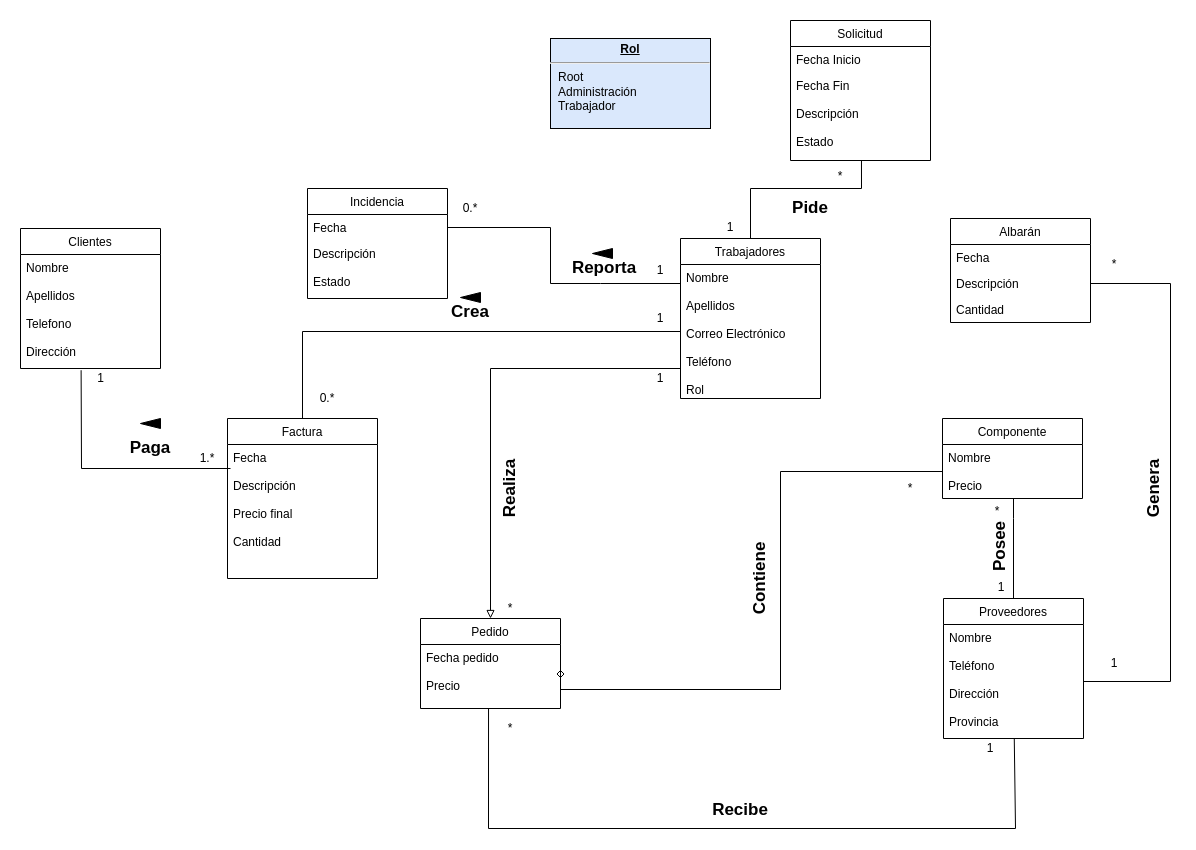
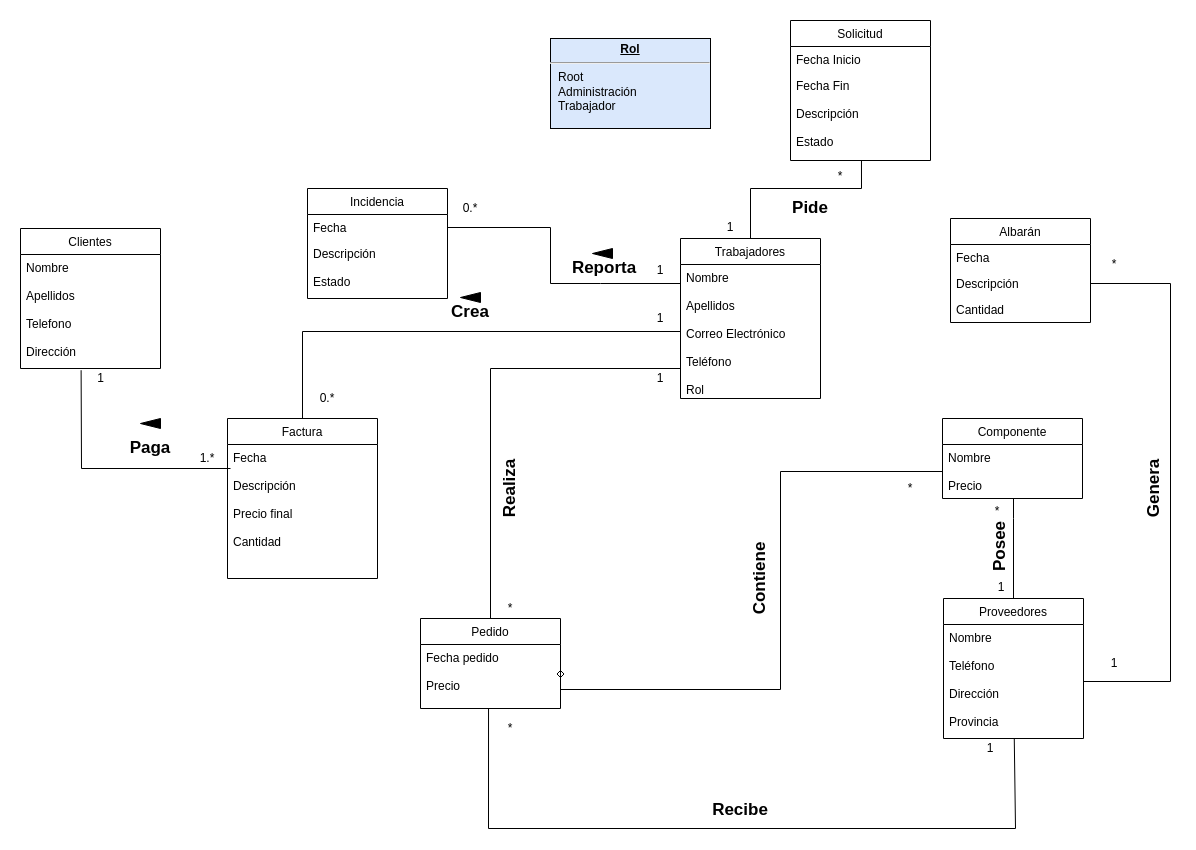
  <mxCell id="0" />
  <mxCell id="1" parent="0" />
  <mxCell id="2" value="Trabajadores" style="swimlane;fontStyle=0;childLayout=stackLayout;horizontal=1;startSize=26;fillColor=none;horizontalStack=0;resizeParent=1;resizeParentMax=0;resizeLast=0;collapsible=1;marginBottom=0;" parent="1" vertex="1"><mxGeometry x="680" y="238" width="140" height="160" as="geometry" /></mxCell>
  <mxCell id="3" value="Nombre&#10;&#10;Apellidos&#10;&#10;Correo Electrónico&#10;&#10;Teléfono&#10;&#10;Rol&#10;&#10;&#10;&#10;" style="text;strokeColor=none;fillColor=none;align=left;verticalAlign=top;spacingLeft=4;spacingRight=4;overflow=hidden;rotatable=0;points=[[0,0.5],[1,0.5]];portConstraint=eastwest;" parent="2" vertex="1"><mxGeometry y="26" width="140" height="134" as="geometry" /></mxCell>
  <mxCell id="4" value="&lt;p style=&quot;margin: 0px ; margin-top: 4px ; text-align: center ; text-decoration: underline&quot;&gt;&lt;b&gt;Rol&lt;/b&gt;&lt;/p&gt;&lt;hr&gt;&lt;p style=&quot;margin: 0px ; margin-left: 8px&quot;&gt;Root&lt;br&gt;Administración&lt;/p&gt;&lt;p style=&quot;margin: 0px ; margin-left: 8px&quot;&gt;Trabajador&lt;/p&gt;" style="verticalAlign=top;align=left;overflow=fill;fontSize=12;fontFamily=Helvetica;html=1;fillColor=#dae8fc;" parent="1" vertex="1"><mxGeometry x="550" y="38" width="160" height="90" as="geometry" /></mxCell>
  <mxCell id="5" value="Factura" style="swimlane;fontStyle=0;childLayout=stackLayout;horizontal=1;startSize=26;fillColor=none;horizontalStack=0;resizeParent=1;resizeParentMax=0;resizeLast=0;collapsible=1;marginBottom=0;" parent="1" vertex="1"><mxGeometry x="227" y="418" width="150" height="160" as="geometry" /></mxCell>
  <mxCell id="6" value="Fecha &#10;&#10;Descripción&#10;&#10;Precio final&#10;&#10;Cantidad&#10;&#10; " style="text;strokeColor=none;fillColor=none;align=left;verticalAlign=top;spacingLeft=4;spacingRight=4;overflow=hidden;rotatable=0;points=[[0,0.5],[1,0.5]];portConstraint=eastwest;" parent="5" vertex="1"><mxGeometry y="26" width="150" height="134" as="geometry" /></mxCell>
  <mxCell id="7" value="Albarán" style="swimlane;fontStyle=0;childLayout=stackLayout;horizontal=1;startSize=26;fillColor=none;horizontalStack=0;resizeParent=1;resizeParentMax=0;resizeLast=0;collapsible=1;marginBottom=0;fontColor=#000000;" parent="1" vertex="1"><mxGeometry x="950" y="218" width="140" height="104" as="geometry" /></mxCell>
  <mxCell id="8" value="Fecha" style="text;strokeColor=none;fillColor=none;align=left;verticalAlign=top;spacingLeft=4;spacingRight=4;overflow=hidden;rotatable=0;points=[[0,0.5],[1,0.5]];portConstraint=eastwest;" parent="7" vertex="1"><mxGeometry y="26" width="140" height="26" as="geometry" /></mxCell>
  <mxCell id="9" value="Descripción" style="text;strokeColor=none;fillColor=none;align=left;verticalAlign=top;spacingLeft=4;spacingRight=4;overflow=hidden;rotatable=0;points=[[0,0.5],[1,0.5]];portConstraint=eastwest;" parent="7" vertex="1"><mxGeometry y="52" width="140" height="26" as="geometry" /></mxCell>
  <mxCell id="10" value="Cantidad" style="text;strokeColor=none;fillColor=none;align=left;verticalAlign=top;spacingLeft=4;spacingRight=4;overflow=hidden;rotatable=0;points=[[0,0.5],[1,0.5]];portConstraint=eastwest;" parent="7" vertex="1"><mxGeometry y="78" width="140" height="26" as="geometry" /></mxCell>
  <mxCell id="11" value="Pedido" style="swimlane;fontStyle=0;childLayout=stackLayout;horizontal=1;startSize=26;fillColor=none;horizontalStack=0;resizeParent=1;resizeParentMax=0;resizeLast=0;collapsible=1;marginBottom=0;fontColor=#000000;" parent="1" vertex="1"><mxGeometry x="420" y="618" width="140" height="90" as="geometry" /></mxCell>
  <mxCell id="12" value="Fecha pedido&#10;&#10;Precio&#10; " style="text;strokeColor=none;fillColor=none;align=left;verticalAlign=top;spacingLeft=4;spacingRight=4;overflow=hidden;rotatable=0;points=[[0,0.5],[1,0.5]];portConstraint=eastwest;" parent="11" vertex="1"><mxGeometry y="26" width="140" height="64" as="geometry" /></mxCell>
  <mxCell id="13" style="edgeStyle=orthogonalEdgeStyle;rounded=0;orthogonalLoop=1;jettySize=auto;html=1;exitX=0.5;exitY=0;exitDx=0;exitDy=0;labelBackgroundColor=#FF0000;endArrow=none;endFill=0;fontColor=#000000;" parent="1" source="14" target="17" edge="1"><mxGeometry relative="1" as="geometry"><mxPoint x="1000" y="538" as="targetPoint" /><Array as="points"><mxPoint x="1013" y="518" /><mxPoint x="1013" y="518" /></Array></mxGeometry></mxCell>
  <mxCell id="14" value="Proveedores" style="swimlane;fontStyle=0;childLayout=stackLayout;horizontal=1;startSize=26;fillColor=none;horizontalStack=0;resizeParent=1;resizeParentMax=0;resizeLast=0;collapsible=1;marginBottom=0;fontColor=#000000;" parent="1" vertex="1"><mxGeometry x="943" y="598" width="140" height="140" as="geometry" /></mxCell>
  <mxCell id="15" value="Nombre&#10;&#10;Teléfono&#10;&#10;Dirección&#10;&#10;Provincia" style="text;strokeColor=none;fillColor=none;align=left;verticalAlign=top;spacingLeft=4;spacingRight=4;overflow=hidden;rotatable=0;points=[[0,0.5],[1,0.5]];portConstraint=eastwest;" parent="14" vertex="1"><mxGeometry y="26" width="140" height="114" as="geometry" /></mxCell>
  <mxCell id="16" value="Componente" style="swimlane;fontStyle=0;childLayout=stackLayout;horizontal=1;startSize=26;fillColor=none;horizontalStack=0;resizeParent=1;resizeParentMax=0;resizeLast=0;collapsible=1;marginBottom=0;fontColor=#000000;" parent="1" vertex="1"><mxGeometry x="942" y="418" width="140" height="80" as="geometry" /></mxCell>
  <mxCell id="17" value="Nombre&#10;&#10;Precio&#10;&#10;" style="text;strokeColor=none;fillColor=none;align=left;verticalAlign=top;spacingLeft=4;spacingRight=4;overflow=hidden;rotatable=0;points=[[0,0.5],[1,0.5]];portConstraint=eastwest;" parent="16" vertex="1"><mxGeometry y="26" width="140" height="54" as="geometry" /></mxCell>
  <mxCell id="18" value="Incidencia" style="swimlane;fontStyle=0;childLayout=stackLayout;horizontal=1;startSize=26;fillColor=none;horizontalStack=0;resizeParent=1;resizeParentMax=0;resizeLast=0;collapsible=1;marginBottom=0;fontColor=#000000;" parent="1" vertex="1"><mxGeometry x="307" width="140" height="110" as="geometry" y="188" /></mxCell>
  <mxCell id="19" value="Fecha" style="text;strokeColor=none;fillColor=none;align=left;verticalAlign=top;spacingLeft=4;spacingRight=4;overflow=hidden;rotatable=0;points=[[0,0.5],[1,0.5]];portConstraint=eastwest;" parent="18" vertex="1"><mxGeometry y="26" width="140" height="26" as="geometry" /></mxCell>
  <mxCell id="20" value="Descripción&#10;&#10;Estado&#10;" style="text;strokeColor=none;fillColor=none;align=left;verticalAlign=top;spacingLeft=4;spacingRight=4;overflow=hidden;rotatable=0;points=[[0,0.5],[1,0.5]];portConstraint=eastwest;" parent="18" vertex="1"><mxGeometry y="52" width="140" height="58" as="geometry" /></mxCell>
  <mxCell id="21" value="Solicitud" style="swimlane;fontStyle=0;childLayout=stackLayout;horizontal=1;startSize=26;fillColor=none;horizontalStack=0;resizeParent=1;resizeParentMax=0;resizeLast=0;collapsible=1;marginBottom=0;fontColor=#000000;" parent="1" vertex="1"><mxGeometry x="790" y="20" width="140" height="140" as="geometry" /></mxCell>
  <mxCell id="22" value="Fecha Inicio" style="text;strokeColor=none;fillColor=none;align=left;verticalAlign=top;spacingLeft=4;spacingRight=4;overflow=hidden;rotatable=0;points=[[0,0.5],[1,0.5]];portConstraint=eastwest;" parent="21" vertex="1"><mxGeometry y="26" width="140" height="26" as="geometry" /></mxCell>
  <mxCell id="23" value="Fecha Fin&#10;&#10;Descripción&#10;&#10;Estado&#10;" style="text;strokeColor=none;fillColor=none;align=left;verticalAlign=top;spacingLeft=4;spacingRight=4;overflow=hidden;rotatable=0;points=[[0,0.5],[1,0.5]];portConstraint=eastwest;" parent="21" vertex="1"><mxGeometry y="52" width="140" height="88" as="geometry" /></mxCell>
- <mxCell id="24" style="edgeStyle=orthogonalEdgeStyle;rounded=0;orthogonalLoop=1;jettySize=auto;html=1;exitX=0;exitY=0.5;exitDx=0;exitDy=0;labelBackgroundColor=#FF0000;fontColor=#000000;endArrow=block;endFill=0;" parent="1" source="3" target="11" edge="1"><mxGeometry relative="1" as="geometry"><Array as="points"><mxPoint x="680" y="368" /><mxPoint x="490" y="368" /></Array></mxGeometry></mxCell>
+ <mxCell id="24" style="edgeStyle=orthogonalEdgeStyle;rounded=0;orthogonalLoop=1;jettySize=auto;html=1;exitX=0;exitY=0.5;exitDx=0;exitDy=0;labelBackgroundColor=#FF0000;fontColor=#000000;endArrow=none;endFill=0;" parent="1" source="3" target="11" edge="1"><mxGeometry relative="1" as="geometry"><Array as="points"><mxPoint x="680" y="368" /><mxPoint x="490" y="368" /></Array></mxGeometry></mxCell>
  <mxCell id="25" style="edgeStyle=orthogonalEdgeStyle;rounded=0;orthogonalLoop=1;jettySize=auto;html=1;entryX=1;entryY=0.395;entryDx=0;entryDy=0;entryPerimeter=0;labelBackgroundColor=#FF0000;endArrow=diamond;endFill=0;fontColor=#000000;" parent="1" source="17" target="12" edge="1"><mxGeometry relative="1" as="geometry"><Array as="points"><mxPoint x="780" y="471" /><mxPoint x="780" y="689" /></Array></mxGeometry></mxCell>
  <mxCell id="26" style="edgeStyle=orthogonalEdgeStyle;rounded=0;orthogonalLoop=1;jettySize=auto;html=1;exitX=1;exitY=0.5;exitDx=0;exitDy=0;entryX=1;entryY=0.5;entryDx=0;entryDy=0;labelBackgroundColor=#FF0000;endArrow=none;endFill=0;fontColor=#000000;" parent="1" source="15" target="9" edge="1"><mxGeometry relative="1" as="geometry"><Array as="points"><mxPoint x="1170" y="681" /><mxPoint x="1170" y="283" /></Array></mxGeometry></mxCell>
  <mxCell id="27" value="" style="endArrow=none;html=1;labelBackgroundColor=#FF0000;fontColor=#000000;entryX=0.5;entryY=0;entryDx=0;entryDy=0;exitX=0.507;exitY=1;exitDx=0;exitDy=0;exitPerimeter=0;rounded=0;" parent="1" source="23" target="2" edge="1"><mxGeometry width="50" height="50" relative="1" as="geometry"><mxPoint x="750" as="sourcePoint" y="188" /><mxPoint x="960" y="348" as="targetPoint" /><Array as="points"><mxPoint x="861" y="188" /><mxPoint x="750" y="188" /></Array></mxGeometry></mxCell>
  <mxCell id="28" value="" style="endArrow=none;html=1;labelBackgroundColor=#FF0000;fontColor=#000000;entryX=1;entryY=0.5;entryDx=0;entryDy=0;rounded=0;" parent="1" target="19" edge="1"><mxGeometry width="50" height="50" relative="1" as="geometry"><mxPoint x="680" y="283" as="sourcePoint" /><mxPoint x="960" y="148" as="targetPoint" /><Array as="points"><mxPoint x="600" y="283" /><mxPoint x="550" y="283" /><mxPoint x="550" y="227" /></Array></mxGeometry></mxCell>
  <mxCell id="29" value="" style="endArrow=none;html=1;labelBackgroundColor=#FF0000;fontColor=#000000;rounded=0;exitX=0.486;exitY=1;exitDx=0;exitDy=0;exitPerimeter=0;" parent="1" source="12" target="15" edge="1"><mxGeometry width="50" height="50" relative="1" as="geometry"><mxPoint x="488" y="764" as="sourcePoint" /><mxPoint x="810" y="598" as="targetPoint" /><Array as="points"><mxPoint x="488" y="828" /><mxPoint x="1015" y="828" /></Array></mxGeometry></mxCell>
  <mxCell id="30" value="&lt;b&gt;&lt;font style=&quot;font-size: 17px&quot;&gt;Reporta&lt;/font&gt;&lt;/b&gt;" style="text;html=1;strokeColor=none;fillColor=none;align=center;verticalAlign=middle;whiteSpace=wrap;rounded=0;fontColor=#000000;" parent="1" vertex="1"><mxGeometry x="584" y="258" width="40" height="20" as="geometry" /></mxCell>
  <mxCell id="31" value="" style="triangle;whiteSpace=wrap;html=1;fontColor=#000000;fillColor=#000000;rotation=-180;" parent="1" vertex="1"><mxGeometry x="592" y="248" width="20" height="10" as="geometry" /></mxCell>
  <mxCell id="32" value="&lt;b&gt;&lt;font style=&quot;font-size: 17px&quot;&gt;Pide&lt;/font&gt;&lt;/b&gt;" style="text;html=1;strokeColor=none;fillColor=none;align=center;verticalAlign=middle;whiteSpace=wrap;rounded=0;fontColor=#000000;" parent="1" vertex="1"><mxGeometry x="790" y="198" width="40" height="20" as="geometry" /></mxCell>
  <mxCell id="33" value="&lt;b&gt;&lt;font style=&quot;font-size: 17px&quot;&gt;Realiza&lt;/font&gt;&lt;/b&gt;" style="text;html=1;strokeColor=none;fillColor=none;align=center;verticalAlign=middle;whiteSpace=wrap;rounded=0;fontColor=#000000;rotation=-90;" parent="1" vertex="1"><mxGeometry x="490" y="478" width="40" height="20" as="geometry" /></mxCell>
  <mxCell id="34" value="&lt;b&gt;&lt;font style=&quot;font-size: 17px&quot;&gt;Contiene&lt;/font&gt;&lt;/b&gt;" style="text;html=1;strokeColor=none;fillColor=none;align=center;verticalAlign=middle;whiteSpace=wrap;rounded=0;fontColor=#000000;rotation=-90;" parent="1" vertex="1"><mxGeometry x="740" y="568" width="40" height="20" as="geometry" /></mxCell>
  <mxCell id="35" value="&lt;b&gt;&lt;font style=&quot;font-size: 17px&quot;&gt;Genera&lt;/font&gt;&lt;/b&gt;" style="text;html=1;strokeColor=none;fillColor=none;align=center;verticalAlign=middle;whiteSpace=wrap;rounded=0;fontColor=#000000;rotation=-90;" parent="1" vertex="1"><mxGeometry x="1134" y="478" width="40" height="20" as="geometry" /></mxCell>
  <mxCell id="36" value="&lt;b&gt;&lt;font style=&quot;font-size: 17px&quot;&gt;Posee&lt;/font&gt;&lt;/b&gt;" style="text;html=1;strokeColor=none;fillColor=none;align=center;verticalAlign=middle;whiteSpace=wrap;rounded=0;fontColor=#000000;rotation=-90;" parent="1" vertex="1"><mxGeometry x="980" y="536" width="40" height="20" as="geometry" /></mxCell>
  <mxCell id="37" value="&lt;span style=&quot;font-size: 17px&quot;&gt;&lt;b&gt;Recibe&lt;/b&gt;&lt;/span&gt;" style="text;html=1;strokeColor=none;fillColor=none;align=center;verticalAlign=middle;whiteSpace=wrap;rounded=0;fontColor=#000000;rotation=0;" parent="1" vertex="1"><mxGeometry y="800" width="40" height="20" as="geometry" x="720" /></mxCell>
  <mxCell id="38" value="" style="endArrow=none;html=1;labelBackgroundColor=#FF0000;fontColor=#000000;entryX=0;entryY=0.5;entryDx=0;entryDy=0;exitX=0.5;exitY=0;exitDx=0;exitDy=0;rounded=0;" parent="1" source="5" target="3" edge="1"><mxGeometry width="50" height="50" relative="1" as="geometry"><mxPoint x="240" y="331" as="sourcePoint" /><mxPoint x="650" y="478" as="targetPoint" /><Array as="points"><mxPoint x="302" y="331" /></Array></mxGeometry></mxCell>
  <mxCell id="39" value="Clientes" style="swimlane;fontStyle=0;childLayout=stackLayout;horizontal=1;startSize=26;fillColor=none;horizontalStack=0;resizeParent=1;resizeParentMax=0;resizeLast=0;collapsible=1;marginBottom=0;fontColor=#000000;" parent="1" vertex="1"><mxGeometry x="20" y="228" width="140" height="140" as="geometry" /></mxCell>
  <mxCell id="40" value="Nombre &#10;&#10;Apellidos&#10;&#10;Telefono&#10;&#10;Dirección&#10;" style="text;strokeColor=none;fillColor=none;align=left;verticalAlign=top;spacingLeft=4;spacingRight=4;overflow=hidden;rotatable=0;points=[[0,0.5],[1,0.5]];portConstraint=eastwest;" parent="39" vertex="1"><mxGeometry y="26" width="140" height="114" as="geometry" /></mxCell>
  <mxCell id="41" value="&lt;b&gt;&lt;font style=&quot;font-size: 17px&quot;&gt;Crea&lt;/font&gt;&lt;/b&gt;" style="text;html=1;strokeColor=none;fillColor=none;align=center;verticalAlign=middle;whiteSpace=wrap;rounded=0;fontColor=#000000;rotation=0;" parent="1" vertex="1"><mxGeometry x="450" y="302" width="40" height="20" as="geometry" /></mxCell>
  <mxCell id="42" value="" style="triangle;whiteSpace=wrap;html=1;fontColor=#000000;fillColor=#000000;rotation=-180;" parent="1" vertex="1"><mxGeometry x="460" y="292" width="20" height="10" as="geometry" /></mxCell>
  <mxCell id="43" value="" style="endArrow=none;html=1;labelBackgroundColor=#FF0000;fontColor=#000000;entryX=0.433;entryY=1.015;entryDx=0;entryDy=0;entryPerimeter=0;rounded=0;" parent="1" target="40" edge="1"><mxGeometry width="50" height="50" relative="1" as="geometry"><mxPoint x="230" y="468" as="sourcePoint" /><mxPoint y="378" as="targetPoint" x="720" /><Array as="points"><mxPoint x="81" y="468" /></Array></mxGeometry></mxCell>
  <mxCell id="44" value="&lt;b&gt;&lt;font style=&quot;font-size: 17px&quot;&gt;Paga&lt;/font&gt;&lt;/b&gt;" style="text;html=1;strokeColor=none;fillColor=none;align=center;verticalAlign=middle;whiteSpace=wrap;rounded=0;fontColor=#000000;rotation=0;" parent="1" vertex="1"><mxGeometry x="130" y="438" width="40" height="20" as="geometry" /></mxCell>
  <mxCell id="45" value="" style="triangle;whiteSpace=wrap;html=1;fontColor=#000000;fillColor=#000000;rotation=-180;" parent="1" vertex="1"><mxGeometry x="140" y="418" width="20" height="10" as="geometry" /></mxCell>
  <mxCell id="46" value="1" style="text;html=1;align=center;verticalAlign=middle;resizable=0;points=[];autosize=1;fontColor=#000000;" parent="1" vertex="1"><mxGeometry x="90" y="368" width="20" height="20" as="geometry" /></mxCell>
  <mxCell id="47" value="1.*" style="text;html=1;strokeColor=none;fillColor=none;align=center;verticalAlign=middle;whiteSpace=wrap;rounded=0;fontColor=#000000;" parent="1" vertex="1"><mxGeometry x="187" y="448" width="40" height="20" as="geometry" /></mxCell>
  <mxCell id="48" value="0.*" style="text;html=1;strokeColor=none;fillColor=none;align=center;verticalAlign=middle;whiteSpace=wrap;rounded=0;fontColor=#000000;" parent="1" vertex="1"><mxGeometry x="307" y="388" width="40" height="20" as="geometry" /></mxCell>
  <mxCell id="49" value="1" style="text;html=1;strokeColor=none;fillColor=none;align=center;verticalAlign=middle;whiteSpace=wrap;rounded=0;fontColor=#000000;" parent="1" vertex="1"><mxGeometry x="640" y="308" width="40" height="20" as="geometry" /></mxCell>
  <mxCell id="50" value="0.*" style="text;html=1;strokeColor=none;fillColor=none;align=center;verticalAlign=middle;whiteSpace=wrap;rounded=0;fontColor=#000000;" parent="1" vertex="1"><mxGeometry x="450" y="198" width="40" height="20" as="geometry" /></mxCell>
  <mxCell id="51" value="*" style="text;html=1;strokeColor=none;fillColor=none;align=center;verticalAlign=middle;whiteSpace=wrap;rounded=0;fontColor=#000000;" parent="1" vertex="1"><mxGeometry x="820" y="166" width="40" height="20" as="geometry" /></mxCell>
  <mxCell id="52" value="1" style="text;html=1;strokeColor=none;fillColor=none;align=center;verticalAlign=middle;whiteSpace=wrap;rounded=0;fontColor=#000000;" parent="1" vertex="1"><mxGeometry x="710" y="217" width="40" height="20" as="geometry" /></mxCell>
  <mxCell id="53" value="1" style="text;html=1;strokeColor=none;fillColor=none;align=center;verticalAlign=middle;whiteSpace=wrap;rounded=0;fontColor=#000000;" parent="1" vertex="1"><mxGeometry x="640" y="260" width="40" height="20" as="geometry" /></mxCell>
  <mxCell id="54" value="*" style="text;html=1;strokeColor=none;fillColor=none;align=center;verticalAlign=middle;whiteSpace=wrap;rounded=0;fontColor=#000000;" parent="1" vertex="1"><mxGeometry x="490" y="598" width="40" height="20" as="geometry" /></mxCell>
  <mxCell id="55" value="1" style="text;html=1;strokeColor=none;fillColor=none;align=center;verticalAlign=middle;whiteSpace=wrap;rounded=0;fontColor=#000000;" parent="1" vertex="1"><mxGeometry x="640" y="368" width="40" height="20" as="geometry" /></mxCell>
  <mxCell id="56" value="*" style="text;html=1;strokeColor=none;fillColor=none;align=center;verticalAlign=middle;whiteSpace=wrap;rounded=0;fontColor=#000000;" parent="1" vertex="1"><mxGeometry x="490" y="718" width="40" height="20" as="geometry" /></mxCell>
  <mxCell id="57" value="*" style="text;html=1;strokeColor=none;fillColor=none;align=center;verticalAlign=middle;whiteSpace=wrap;rounded=0;fontColor=#000000;" parent="1" vertex="1"><mxGeometry x="890" y="478" width="40" height="20" as="geometry" /></mxCell>
  <mxCell id="58" value="1" style="text;html=1;strokeColor=none;fillColor=none;align=center;verticalAlign=middle;whiteSpace=wrap;rounded=0;fontColor=#000000;" parent="1" vertex="1"><mxGeometry x="970" y="738" width="40" height="20" as="geometry" /></mxCell>
  <mxCell id="59" value="*" style="text;html=1;strokeColor=none;fillColor=none;align=center;verticalAlign=middle;whiteSpace=wrap;rounded=0;fontColor=#000000;" parent="1" vertex="1"><mxGeometry x="977" y="501" width="40" height="20" as="geometry" /></mxCell>
  <mxCell id="60" value="1" style="text;html=1;strokeColor=none;fillColor=none;align=center;verticalAlign=middle;whiteSpace=wrap;rounded=0;fontColor=#000000;" parent="1" vertex="1"><mxGeometry x="981" y="577" width="40" height="20" as="geometry" /></mxCell>
  <mxCell id="61" value="*" style="text;html=1;strokeColor=none;fillColor=none;align=center;verticalAlign=middle;whiteSpace=wrap;rounded=0;fontColor=#000000;" parent="1" vertex="1"><mxGeometry x="1094" y="254" width="40" height="20" as="geometry" /></mxCell>
  <mxCell id="62" value="1" style="text;html=1;strokeColor=none;fillColor=none;align=center;verticalAlign=middle;whiteSpace=wrap;rounded=0;fontColor=#000000;" parent="1" vertex="1"><mxGeometry x="1094" y="653" width="40" height="20" as="geometry" /></mxCell>
